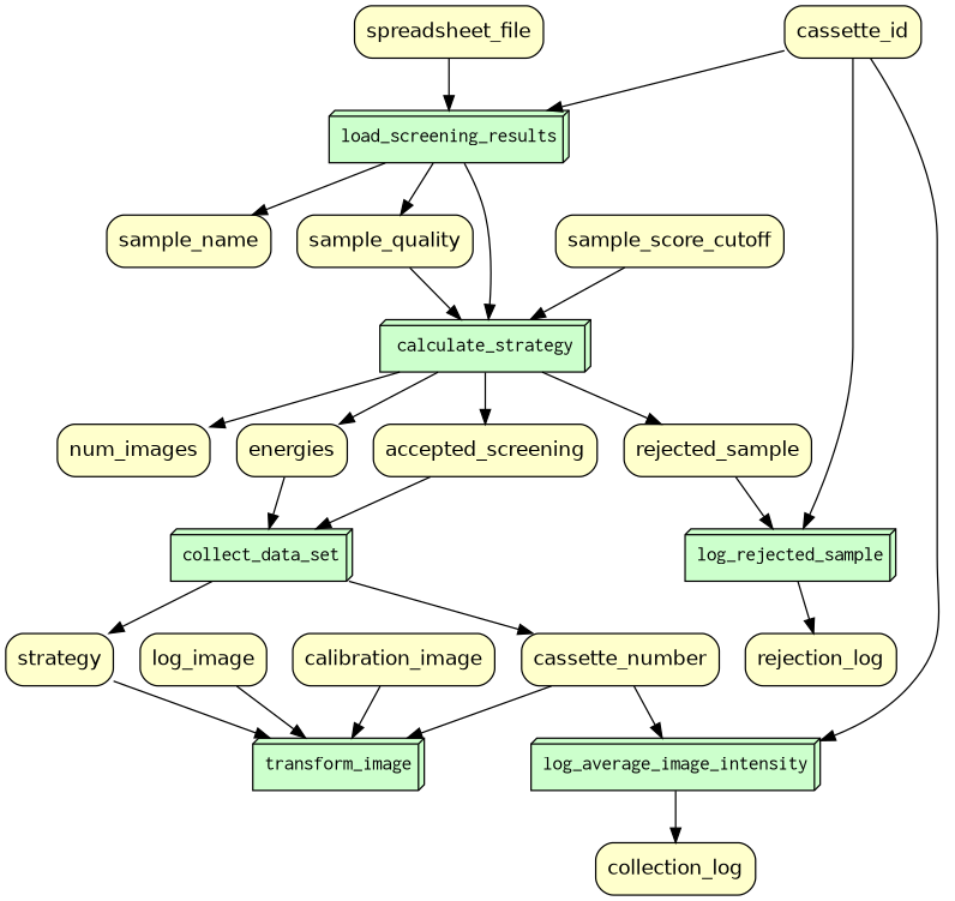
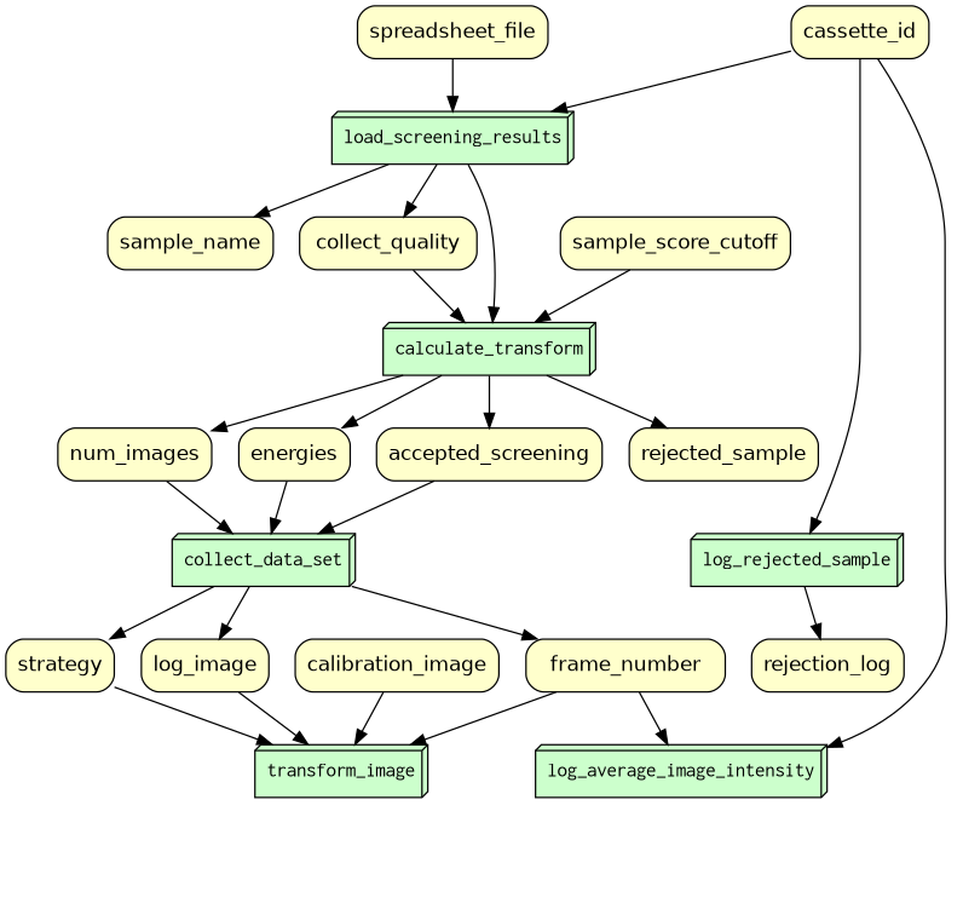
  digraph {
    fontname=Courier
    rankdir=TB
    node [fillcolor="#FFFFCC" fontname=Helvetica peripheries=1 shape=box style="rounded,filled"]
    n1 [fillcolor="#CCFFCC" fontname=Courier label=load_screening_results shape=box3d style=filled]
    n2 [label=sample_name]
-   n3 [label=sample_quality]
-   n4 [fillcolor="#CCFFCC" fontname=Courier label=calculate_strategy shape=box3d style=filled]
+   n3 [label=collect_quality]
+   n4 [fillcolor="#CCFFCC" fontname=Courier label=calculate_transform shape=box3d style=filled]
    n5 [label=rejected_sample]
    n6 [label=accepted_screening]
    n7 [label=num_images]
    n8 [label=energies]
    n9 [fillcolor="#CCFFCC" fontname=Courier label=log_rejected_sample shape=box3d style=filled]
    n10 [fillcolor="#CCFFCC" fontname=Courier label=collect_data_set shape=box3d style=filled]
    n11 [label=rejection_log]
    n12 [label=strategy]
-   n13 [label=cassette_number]
+   n13 [label=frame_number]
    n14 [label=log_image]
    n15 [fillcolor="#CCFFCC" fontname=Courier label=transform_image shape=box3d style=filled]
    n16 [fillcolor="#CCFFCC" fontname=Courier label=log_average_image_intensity shape=box3d style=filled]
-   n17 [label=collection_log]
    n18 [label=cassette_id]
    n19 [label=spreadsheet_file]
    n20 [label=sample_score_cutoff]
    n21 [label=calibration_image]
    n1 -> n2
    n1 -> n3
    n1 -> n4
    n3 -> n4
    n4 -> n5
    n4 -> n6
    n4 -> n7
    n4 -> n8
-   n5 -> n9
    n6 -> n10
+   n7 -> n10
    n8 -> n10
    n9 -> n11
    n10 -> n12
    n10 -> n13
+   n10 -> n14
    n12 -> n15
    n13 -> n15
    n13 -> n16
    n14 -> n15
-   n16 -> n17
    n18 -> n1
    n18 -> n9
    n18 -> n16
    n19 -> n1
    n20 -> n4
    n21 -> n15
  }
